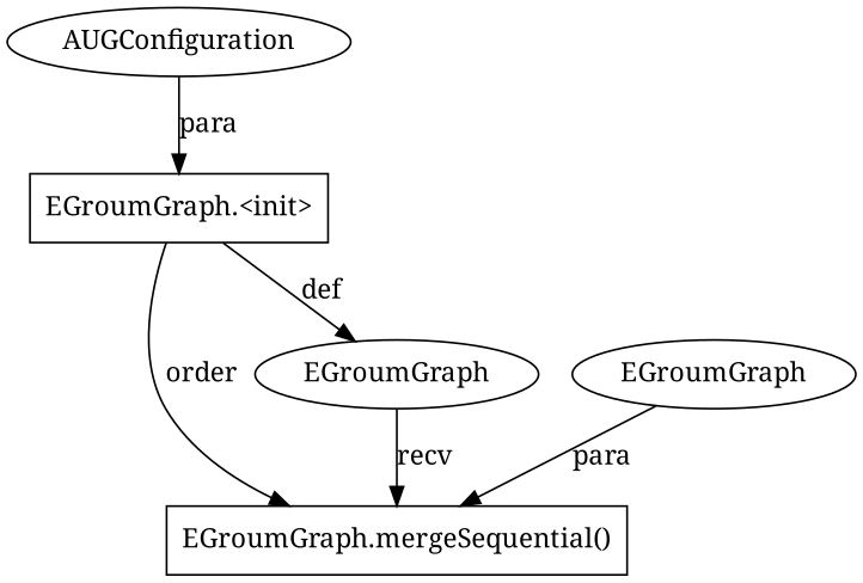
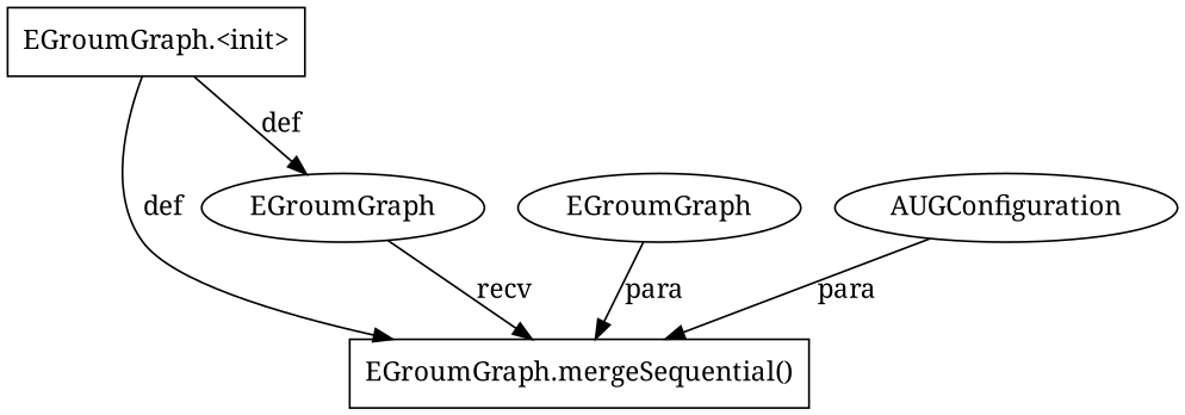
  digraph {
    fontname="Noto Serif"
    node [fontname="Noto Serif" shape=ellipse]
    edge [fontname="Noto Serif"]
    n1 [label="EGroumGraph.mergeSequential()" shape=box]
    n2 [label=EGroumGraph]
    n3 [label=EGroumGraph]
    n4 [label="EGroumGraph.<init>" shape=box]
    n5 [label=AUGConfiguration]
    n2 -> n1 [label=recv]
    n3 -> n1 [label=para]
-   n4 -> n1 [label=order]
+   n4 -> n1 [label=def]
    n4 -> n2 [label=def]
-   n5 -> n4 [label=para]
+   n5 -> n1 [label=para]
  }
